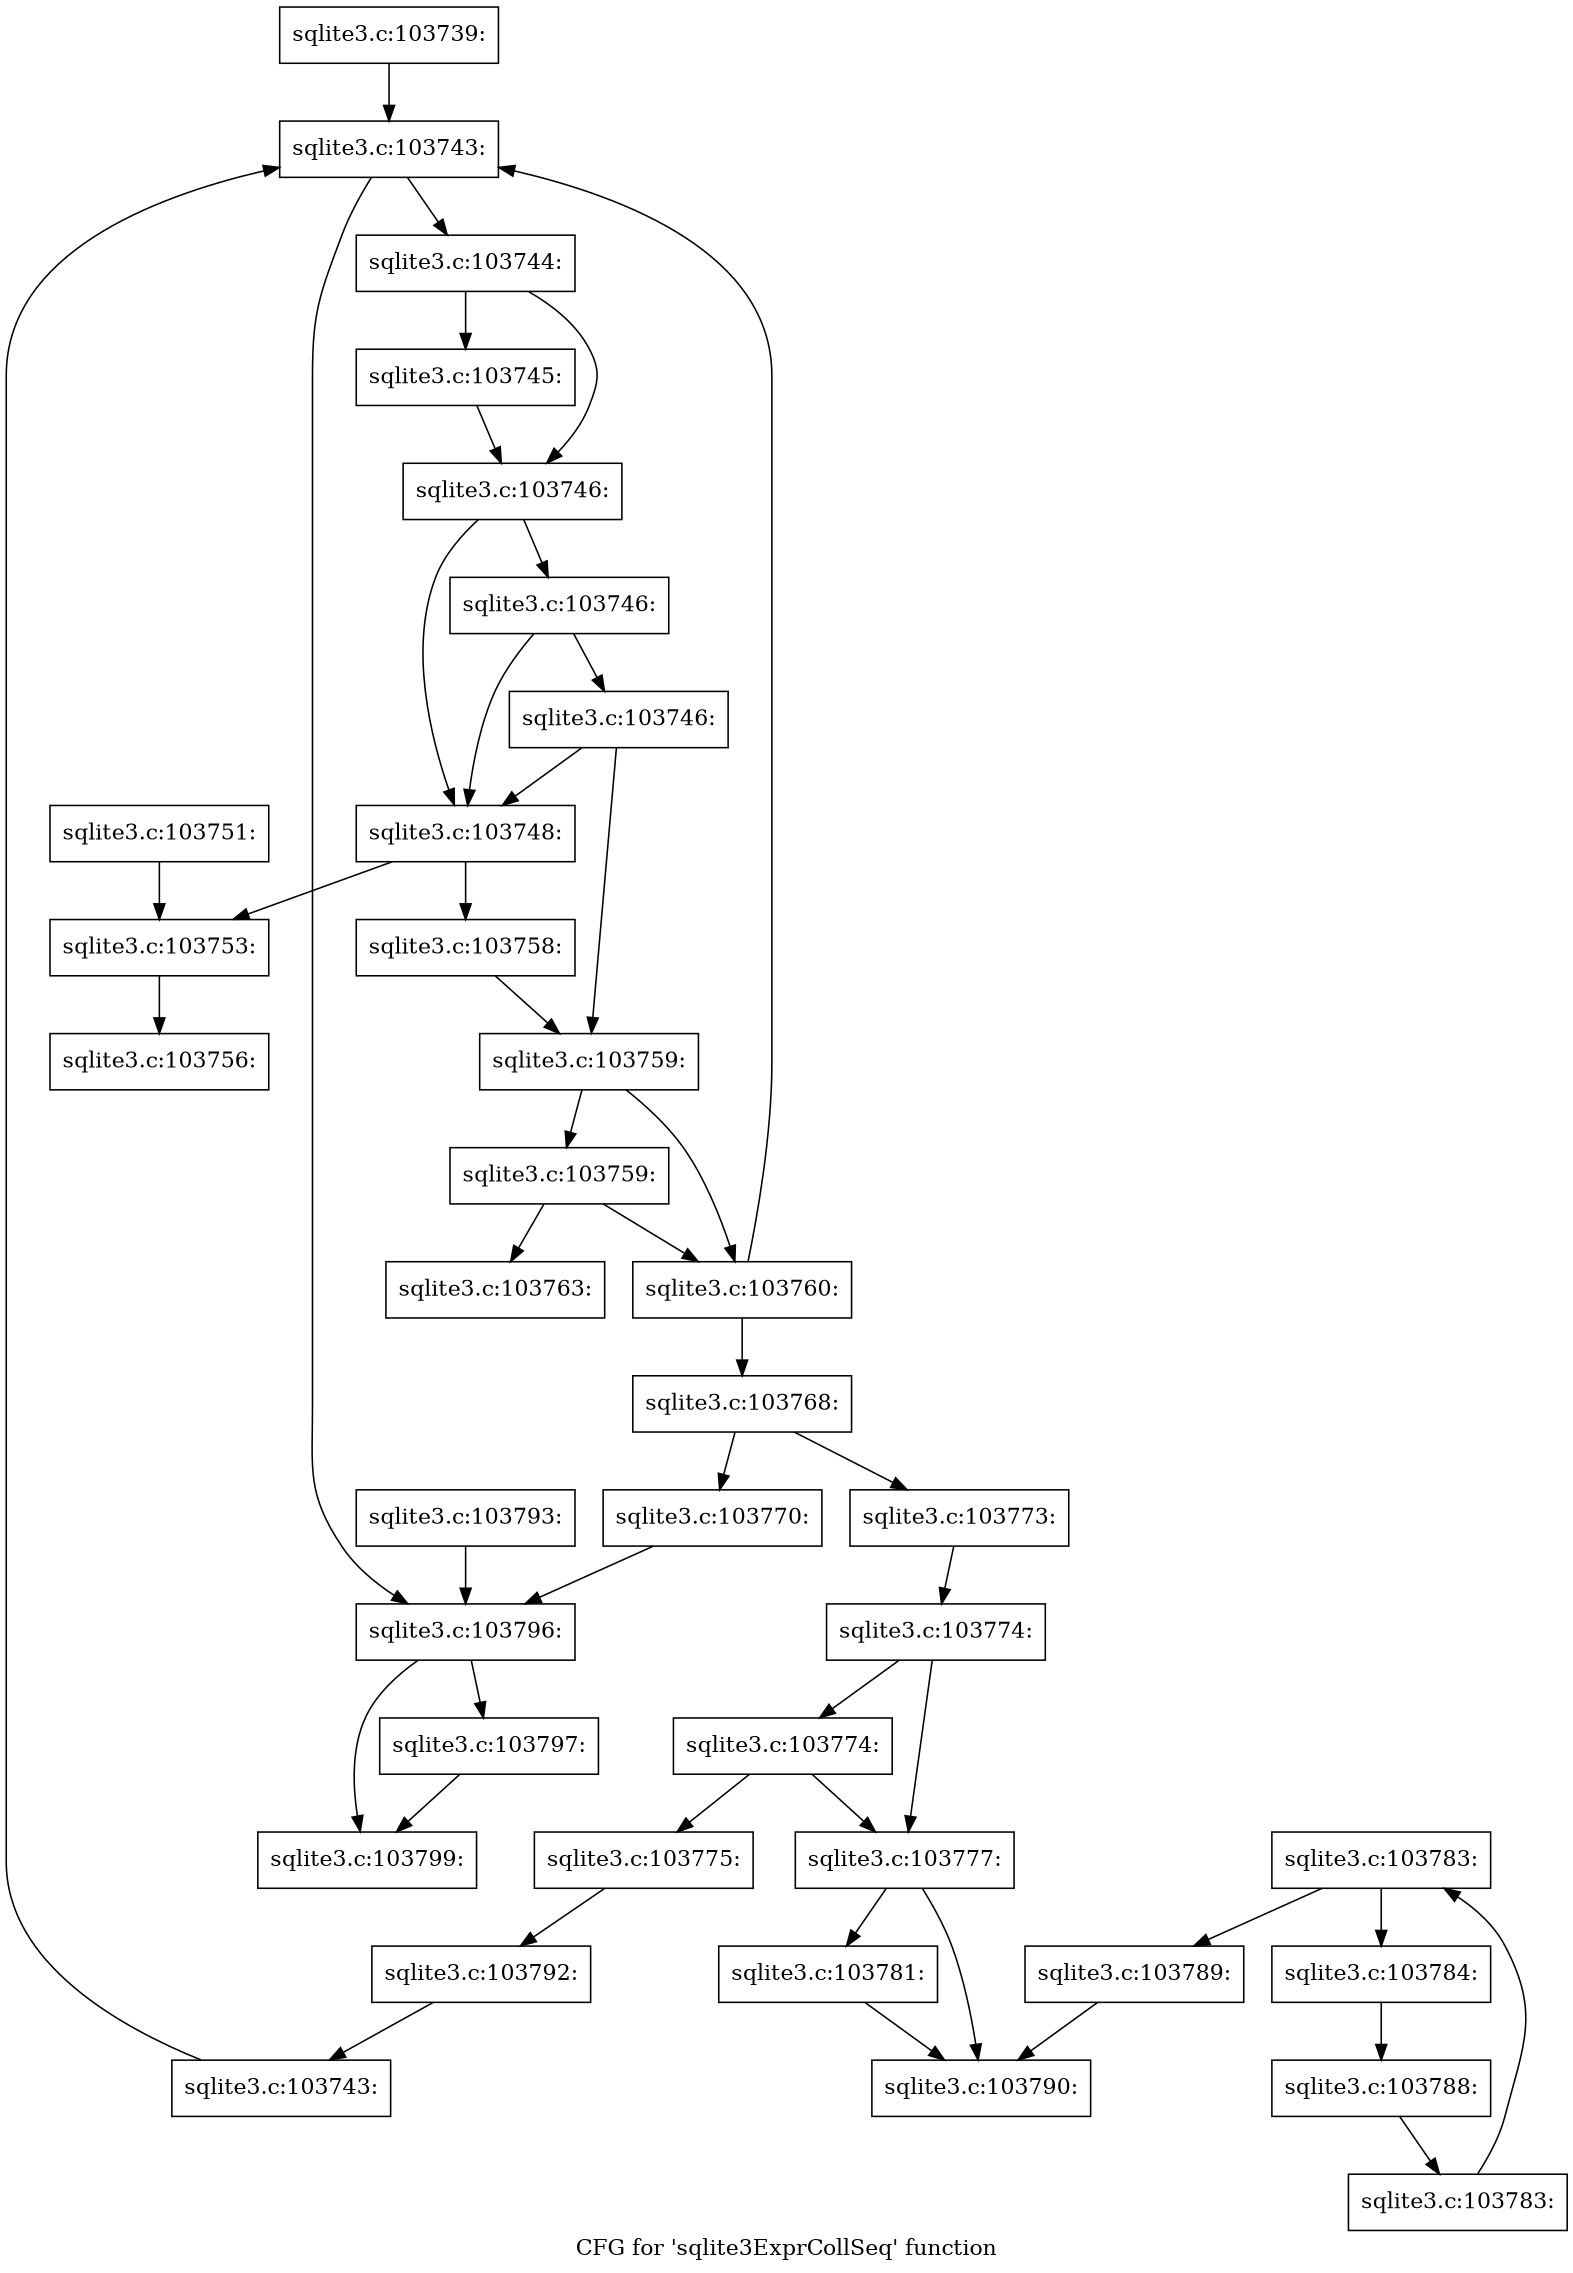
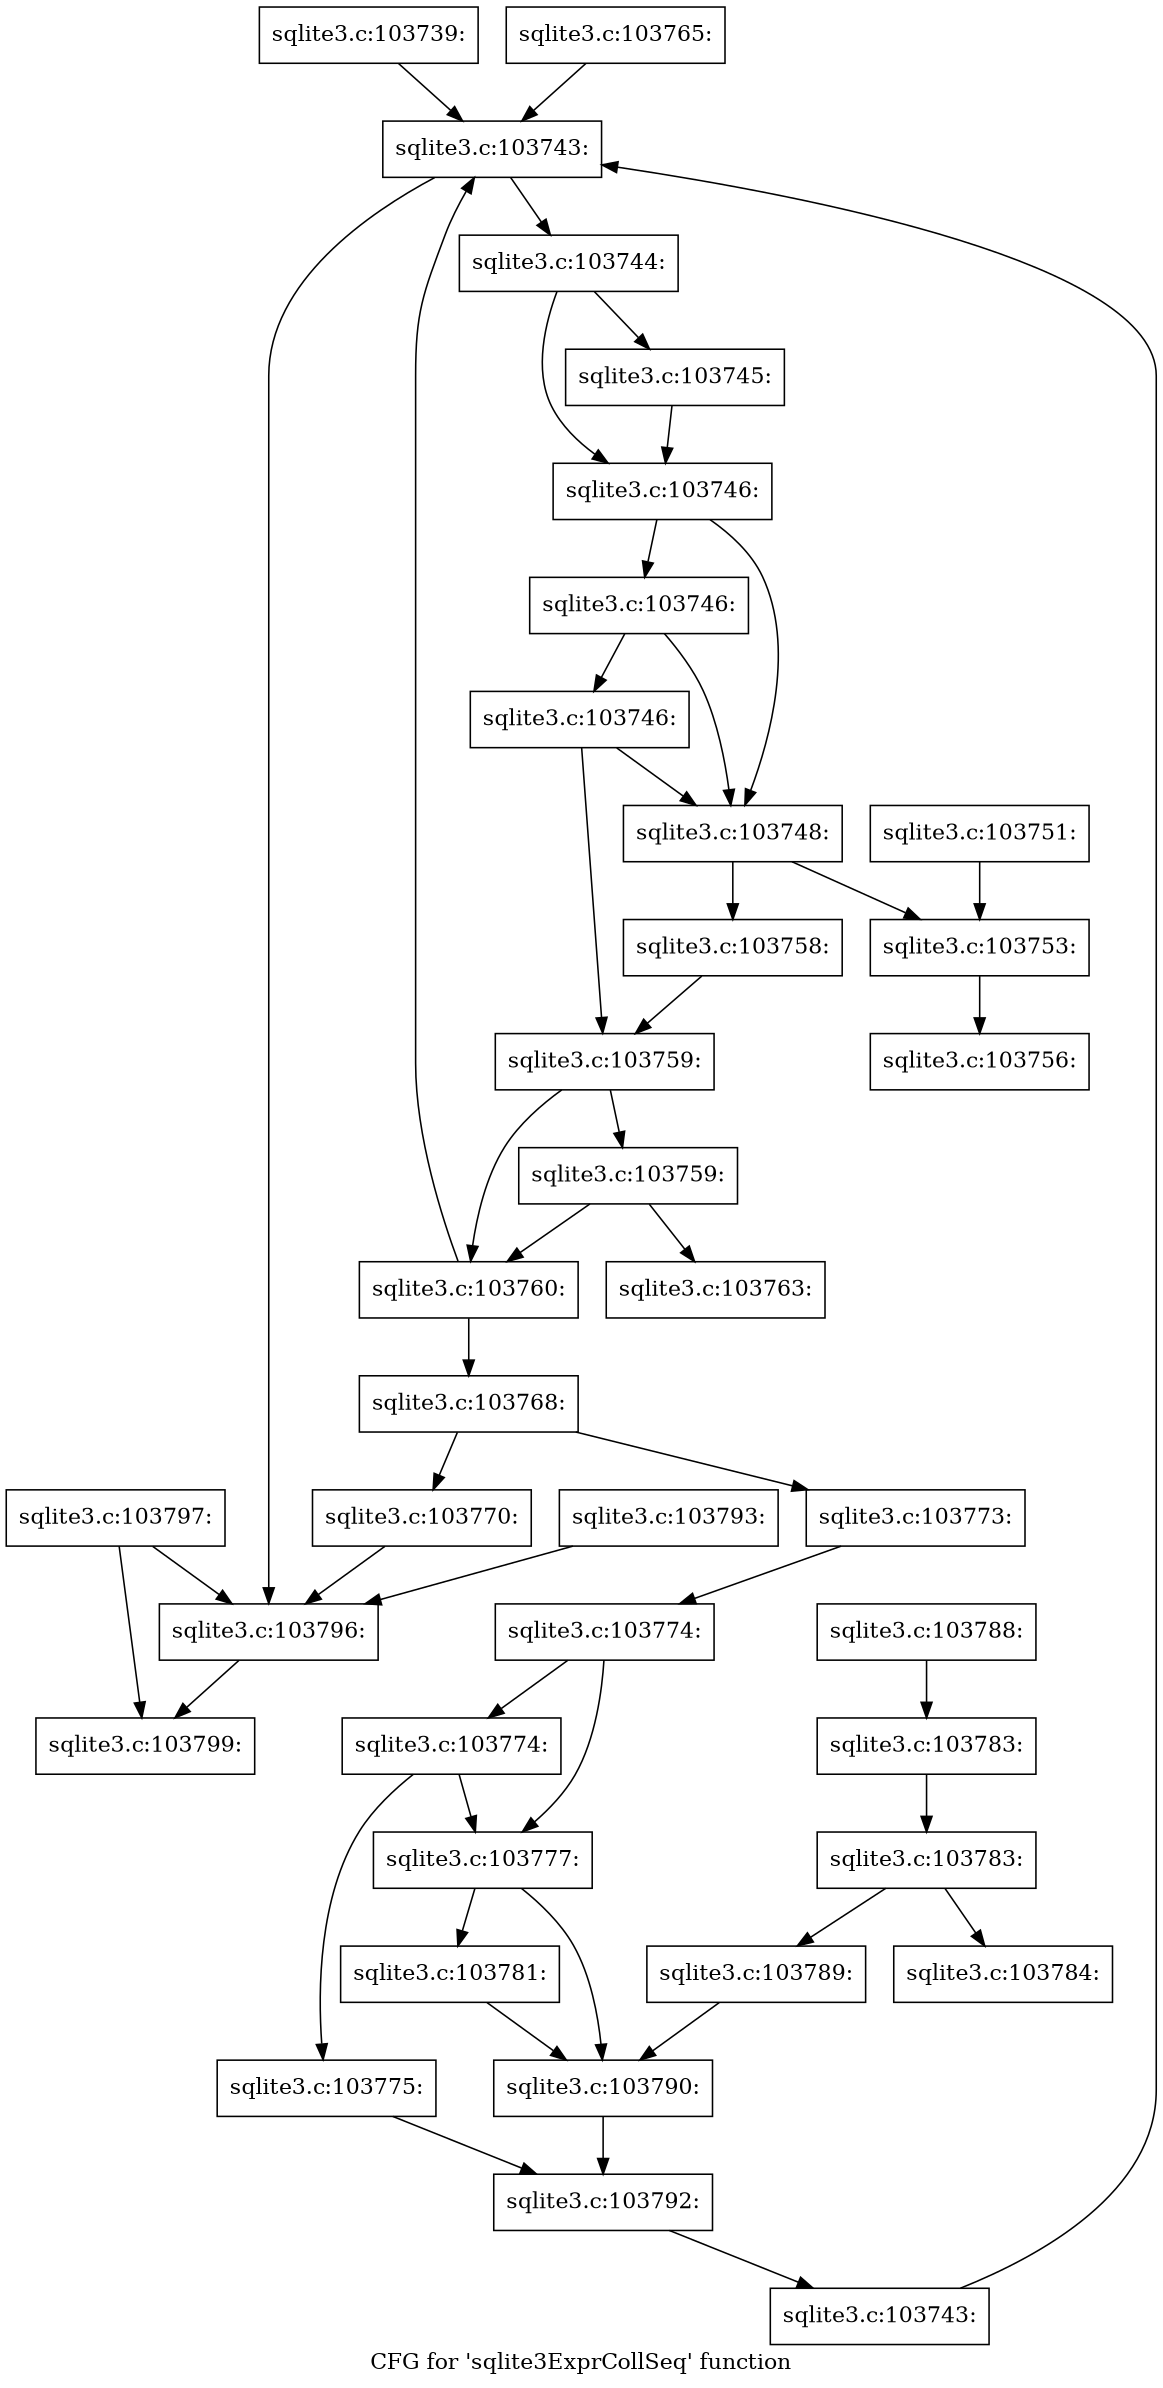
  digraph {
    label="CFG for 'sqlite3ExprCollSeq' function"
    node [shape=record]
    n1 [label="{sqlite3.c:103739:}"]
    n2 [label="{sqlite3.c:103743:}"]
    n3 [label="{sqlite3.c:103744:}"]
    n4 [label="{sqlite3.c:103796:}"]
    n5 [label="{sqlite3.c:103745:}"]
    n6 [label="{sqlite3.c:103746:}"]
    n7 [label="{sqlite3.c:103797:}"]
    n8 [label="{sqlite3.c:103799:}"]
    n9 [label="{sqlite3.c:103748:}"]
    n10 [label="{sqlite3.c:103746:}"]
    n11 [label="{sqlite3.c:103758:}"]
    n12 [label="{sqlite3.c:103753:}"]
    n13 [label="{sqlite3.c:103746:}"]
    n14 [label="{sqlite3.c:103751:}"]
    n15 [label="{sqlite3.c:103759:}"]
    n16 [label="{sqlite3.c:103760:}"]
    n17 [label="{sqlite3.c:103759:}"]
    n18 [label="{sqlite3.c:103768:}"]
    n19 [label="{sqlite3.c:103763:}"]
    n20 [label="{sqlite3.c:103756:}"]
+   n21 [label="{sqlite3.c:103765:}"]
    n22 [label="{sqlite3.c:103770:}"]
    n23 [label="{sqlite3.c:103773:}"]
    n24 [label="{sqlite3.c:103774:}"]
    n25 [label="{sqlite3.c:103774:}"]
    n26 [label="{sqlite3.c:103777:}"]
    n27 [label="{sqlite3.c:103793:}"]
    n28 [label="{sqlite3.c:103775:}"]
    n29 [label="{sqlite3.c:103781:}"]
    n30 [label="{sqlite3.c:103790:}"]
    n31 [label="{sqlite3.c:103792:}"]
    n32 [label="{sqlite3.c:103743:}"]
    n33 [label="{sqlite3.c:103783:}"]
    n34 [label="{sqlite3.c:103784:}"]
    n35 [label="{sqlite3.c:103789:}"]
    n36 [label="{sqlite3.c:103788:}"]
    n37 [label="{sqlite3.c:103783:}"]
    n1 -> n2
    n2 -> n3
    n2 -> n4
    n3 -> n5
    n3 -> n6
-   n4 -> n7
+   n7 -> n4
    n4 -> n8
    n5 -> n6
    n6 -> n9
    n6 -> n10
    n7 -> n8
    n9 -> n11
    n9 -> n12
    n10 -> n9
    n10 -> n13
    n11 -> n15
    n12 -> n20
    n13 -> n9
    n13 -> n15
    n14 -> n12
    n15 -> n16
    n15 -> n17
    n16 -> n2
    n16 -> n18
    n17 -> n16
    n17 -> n19
    n18 -> n22
    n18 -> n23
+   n21 -> n2
    n22 -> n4
    n23 -> n24
    n24 -> n25
    n24 -> n26
    n25 -> n26
    n25 -> n28
    n26 -> n29
    n26 -> n30
    n27 -> n4
    n28 -> n31
    n29 -> n30
+   n30 -> n31
    n31 -> n32
    n32 -> n2
    n33 -> n34
    n33 -> n35
-   n34 -> n36
    n35 -> n30
    n36 -> n37
    n37 -> n33
  }
